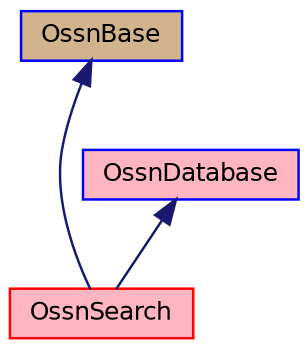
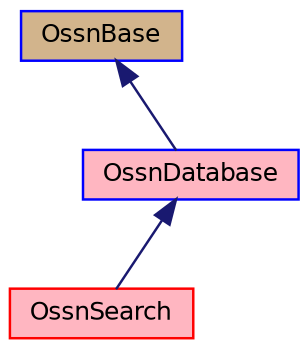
  digraph {
    node [color=blue fillcolor=lightpink fontname=Helvetica fontsize=10 shape=record style=filled]
    edge [color=midnightblue dir=back fontname=Helvetica fontsize=10 labelfontname=Helvetica labelfontsize=10 style=solid]
    n1 [color=red fontcolor=black height=0.2 label=OssnSearch width=0.4]
    n2 [height=0.2 label=OssnDatabase width=0.4]
    n3 [fillcolor=tan height=0.2 label=OssnBase width=0.4]
    n2 -> n1
-   n3 -> n1
+   n3 -> n2
  }
